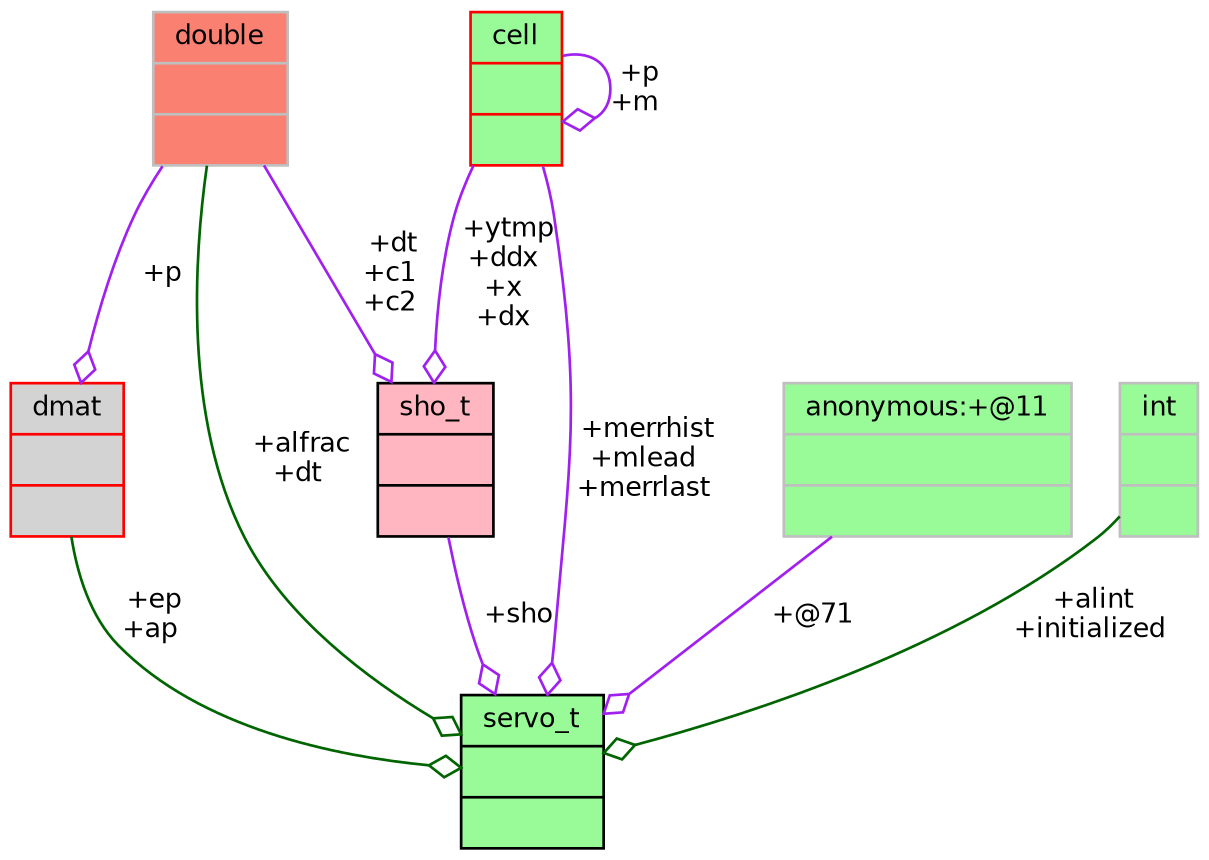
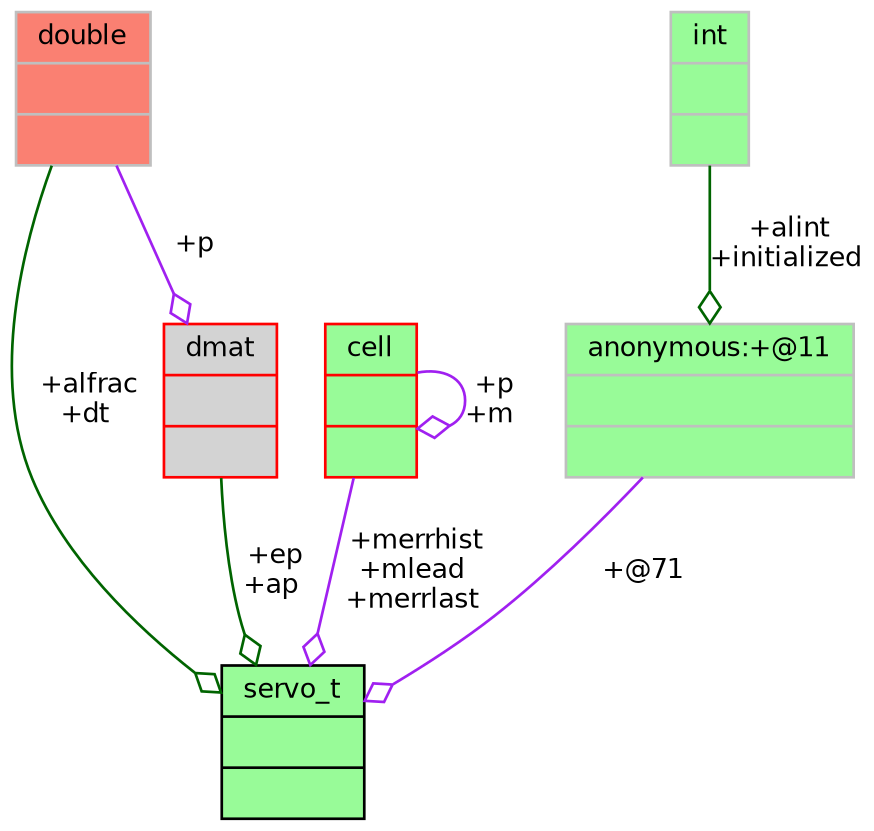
  digraph {
    node [color=grey75 fillcolor=palegreen fontname=Helvetica fontsize=10 shape=record style=filled]
    edge [arrowhead=odiamond color=purple fontname=Helvetica fontsize=10 labelfontname=Helvetica labelfontsize=10 style=solid]
    n1 [color=black fontcolor=black height=0.2 label="{servo_t\n||}" width=0.4]
    n2 [fillcolor=salmon height=0.2 label="{double\n||}" width=0.4]
-   n3 [color=black fillcolor=lightpink height=0.2 label="{sho_t\n||}" width=0.4]
    n4 [color=red fillcolor=lightgrey height=0.2 label="{dmat\n||}" width=0.4]
    n5 [color=red height=0.2 label="{cell\n||}" width=0.4]
    n6 [height=0.2 label="{anonymous:+@11\n||}" width=0.4]
    n7 [height=0.2 label="{int\n||}" width=0.4]
    n2 -> n1 [color=darkgreen label=" +alfrac\n+dt"]
-   n2 -> n3 [label=" +dt\n+c1\n+c2"]
    n2 -> n4 [label=" +p"]
-   n3 -> n1 [label=" +sho"]
    n4 -> n1 [color=darkgreen label=" +ep\n+ap"]
    n5 -> n1 [label=" +merrhist\n+mlead\n+merrlast"]
-   n5 -> n3 [label=" +ytmp\n+ddx\n+x\n+dx"]
    n5 -> n5 [label=" +p\n+m"]
    n6 -> n1 [label=" +@71"]
-   n7 -> n1 [color=darkgreen label=" +alint\n+initialized"]
+   n7 -> n6 [color=darkgreen label=" +alint\n+initialized"]
  }
